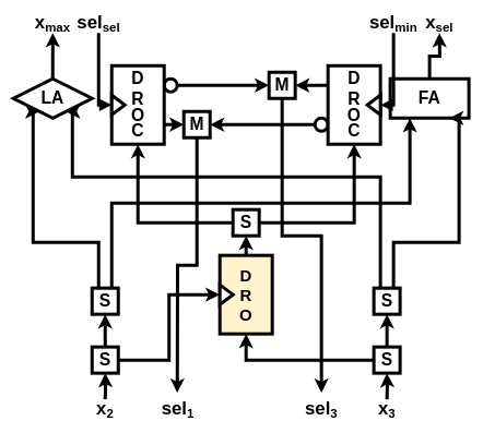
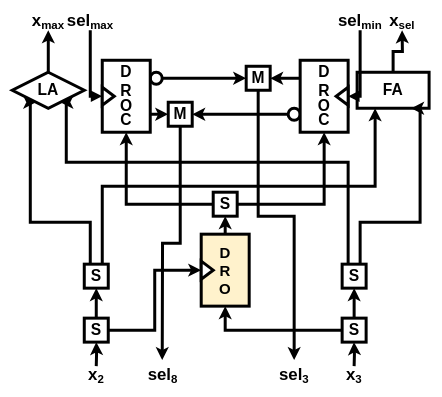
  <mxCell id="0" />
  <mxCell id="1" parent="0" />
  <mxCell id="2" style="edgeStyle=orthogonalEdgeStyle;rounded=0;orthogonalLoop=1;jettySize=auto;html=1;exitX=0.5;exitY=0;exitDx=0;exitDy=0;strokeWidth=5;fontStyle=1" parent="1" source="3" edge="1"><mxGeometry relative="1" as="geometry"><mxPoint x="80" y="50" as="targetPoint" /></mxGeometry></mxCell>
  <mxCell id="3" value="LA" style="rhombus;whiteSpace=wrap;html=1;fontSize=26;strokeWidth=5;fontStyle=1;" parent="1" vertex="1"><mxGeometry x="20" y="120" width="120" height="60" as="geometry" /></mxCell>
  <mxCell id="4" style="edgeStyle=orthogonalEdgeStyle;rounded=0;orthogonalLoop=1;jettySize=auto;html=1;exitX=0.5;exitY=0;exitDx=0;exitDy=0;strokeWidth=5;fontStyle=1" parent="1" source="5" edge="1"><mxGeometry relative="1" as="geometry"><mxPoint x="670" y="50" as="targetPoint" /></mxGeometry></mxCell>
  <mxCell id="5" value="FA" style="rounded=0;whiteSpace=wrap;html=1;fontSize=26;strokeWidth=5;fontStyle=1" parent="1" vertex="1"><mxGeometry x="595" y="120" width="120" height="60" as="geometry" /></mxCell>
  <mxCell id="6" value="" style="group;strokeWidth=5;fontSize=26;fontStyle=1" parent="1" vertex="1" connectable="0"><mxGeometry x="335" y="390" width="80" height="120" as="geometry" /></mxCell>
  <mxCell id="7" value="&lt;div style=&quot;font-size: 25px;&quot;&gt;&lt;span&gt;&lt;font style=&quot;font-size: 25px;&quot;&gt;D&lt;/font&gt;&lt;/span&gt;&lt;/div&gt;&lt;div style=&quot;font-size: 25px;&quot;&gt;&lt;span&gt;&lt;font style=&quot;font-size: 25px;&quot;&gt;R&lt;/font&gt;&lt;/span&gt;&lt;/div&gt;&lt;div style=&quot;font-size: 25px;&quot;&gt;&lt;span&gt;&lt;font style=&quot;font-size: 25px;&quot;&gt;&lt;font style=&quot;font-size: 25px;&quot;&gt;O&lt;/font&gt;&lt;font style=&quot;font-size: 25px;&quot;&gt;&lt;br&gt;&lt;/font&gt;&lt;/font&gt;&lt;/span&gt;&lt;/div&gt;" style="rounded=0;whiteSpace=wrap;html=1;strokeWidth=5;fontStyle=1;fillColor=#fff2cc;" parent="6" vertex="1"><mxGeometry width="80" height="120" as="geometry" /></mxCell>
  <mxCell id="8" value="" style="triangle;whiteSpace=wrap;html=1;strokeWidth=5;fontStyle=1" parent="6" vertex="1"><mxGeometry y="45" width="20" height="30" as="geometry" /></mxCell>
  <mxCell id="9" style="edgeStyle=orthogonalEdgeStyle;rounded=0;orthogonalLoop=1;jettySize=auto;html=1;exitX=0.5;exitY=0;exitDx=0;exitDy=0;entryX=0.5;entryY=1;entryDx=0;entryDy=0;strokeWidth=5;fontStyle=1" parent="1" source="11" target="13" edge="1"><mxGeometry relative="1" as="geometry" /></mxCell>
  <mxCell id="10" style="edgeStyle=orthogonalEdgeStyle;rounded=0;orthogonalLoop=1;jettySize=auto;html=1;exitX=1;exitY=0.5;exitDx=0;exitDy=0;entryX=0;entryY=0.5;entryDx=0;entryDy=0;strokeWidth=5;fontStyle=1" parent="1" source="11" target="8" edge="1"><mxGeometry relative="1" as="geometry" /></mxCell>
  <mxCell id="11" value="&lt;font style=&quot;font-size: 26px;&quot;&gt;S&lt;/font&gt;" style="rounded=0;whiteSpace=wrap;html=1;strokeWidth=5;fontSize=26;fontStyle=1" parent="1" vertex="1"><mxGeometry x="140" y="530" width="40" height="40" as="geometry" /></mxCell>
  <mxCell id="12" style="edgeStyle=orthogonalEdgeStyle;rounded=0;orthogonalLoop=1;jettySize=auto;html=1;exitX=0.75;exitY=0;exitDx=0;exitDy=0;entryX=0.25;entryY=1;entryDx=0;entryDy=0;strokeWidth=5;fontStyle=1" parent="1" source="13" target="5" edge="1"><mxGeometry relative="1" as="geometry" /></mxCell>
  <mxCell id="13" value="&lt;font style=&quot;font-size: 26px;&quot;&gt;S&lt;/font&gt;" style="rounded=0;whiteSpace=wrap;html=1;strokeWidth=5;fontSize=26;fontStyle=1" parent="1" vertex="1"><mxGeometry x="140" y="440" width="40" height="40" as="geometry" /></mxCell>
  <mxCell id="14" style="edgeStyle=orthogonalEdgeStyle;rounded=0;orthogonalLoop=1;jettySize=auto;html=1;exitX=0.5;exitY=0;exitDx=0;exitDy=0;entryX=0.5;entryY=1;entryDx=0;entryDy=0;strokeWidth=5;fontStyle=1" parent="1" source="15" target="18" edge="1"><mxGeometry relative="1" as="geometry" /></mxCell>
  <mxCell id="15" value="&lt;font style=&quot;font-size: 26px;&quot;&gt;S&lt;/font&gt;" style="rounded=0;whiteSpace=wrap;html=1;strokeWidth=5;fontSize=26;fontStyle=1" parent="1" vertex="1"><mxGeometry x="570" y="530" width="40" height="40" as="geometry" /></mxCell>
  <mxCell id="16" style="edgeStyle=orthogonalEdgeStyle;rounded=0;orthogonalLoop=1;jettySize=auto;html=1;exitX=0;exitY=0.5;exitDx=0;exitDy=0;entryX=0.5;entryY=1;entryDx=0;entryDy=0;strokeWidth=5;fontStyle=1" parent="1" source="15" target="7" edge="1"><mxGeometry relative="1" as="geometry"><mxPoint x="410" y="440" as="targetPoint" /></mxGeometry></mxCell>
  <mxCell id="17" style="edgeStyle=orthogonalEdgeStyle;rounded=0;orthogonalLoop=1;jettySize=auto;html=1;exitX=0.25;exitY=0;exitDx=0;exitDy=0;entryX=0.75;entryY=1;entryDx=0;entryDy=0;strokeWidth=5;fontStyle=1" parent="1" source="18" target="3" edge="1"><mxGeometry relative="1" as="geometry"><Array as="points"><mxPoint x="580" y="270" /><mxPoint x="110" y="270" /></Array></mxGeometry></mxCell>
  <mxCell id="18" value="&lt;font style=&quot;font-size: 26px;&quot;&gt;S&lt;/font&gt;" style="rounded=0;whiteSpace=wrap;html=1;strokeWidth=5;fontSize=26;fontStyle=1" parent="1" vertex="1"><mxGeometry x="570" y="440" width="40" height="40" as="geometry" /></mxCell>
  <mxCell id="19" style="edgeStyle=orthogonalEdgeStyle;rounded=0;orthogonalLoop=1;jettySize=auto;html=1;exitX=0.75;exitY=0;exitDx=0;exitDy=0;entryX=0.75;entryY=1;entryDx=0;entryDy=0;strokeWidth=5;fontStyle=1" parent="1" source="18" target="5" edge="1"><mxGeometry relative="1" as="geometry"><Array as="points"><mxPoint x="600" y="370" /><mxPoint x="700" y="370" /></Array></mxGeometry></mxCell>
  <mxCell id="20" style="edgeStyle=orthogonalEdgeStyle;rounded=0;orthogonalLoop=1;jettySize=auto;html=1;exitX=0.25;exitY=0;exitDx=0;exitDy=0;entryX=0.25;entryY=1;entryDx=0;entryDy=0;strokeWidth=5;fontStyle=1" parent="1" source="13" target="3" edge="1"><mxGeometry relative="1" as="geometry"><Array as="points"><mxPoint x="150" y="370" /><mxPoint x="50" y="370" /></Array></mxGeometry></mxCell>
  <mxCell id="21" style="edgeStyle=orthogonalEdgeStyle;rounded=0;orthogonalLoop=1;jettySize=auto;html=1;exitX=1;exitY=0.5;exitDx=0;exitDy=0;entryX=0;entryY=0.5;entryDx=0;entryDy=0;strokeWidth=5;fontStyle=1" parent="1" source="22" target="28" edge="1"><mxGeometry relative="1" as="geometry" /></mxCell>
  <mxCell id="22" value="" style="ellipse;whiteSpace=wrap;html=1;aspect=fixed;strokeWidth=5;fontStyle=1" parent="1" vertex="1"><mxGeometry x="250" y="120" width="20" height="20" as="geometry" /></mxCell>
  <mxCell id="23" style="edgeStyle=orthogonalEdgeStyle;rounded=0;orthogonalLoop=1;jettySize=auto;html=1;exitX=0;exitY=0.5;exitDx=0;exitDy=0;entryX=0.5;entryY=1;entryDx=0;entryDy=0;strokeWidth=5;fontStyle=1" parent="1" source="25" target="38" edge="1"><mxGeometry relative="1" as="geometry" /></mxCell>
  <mxCell id="24" style="edgeStyle=orthogonalEdgeStyle;rounded=0;orthogonalLoop=1;jettySize=auto;html=1;exitX=1;exitY=0.5;exitDx=0;exitDy=0;entryX=0.5;entryY=1;entryDx=0;entryDy=0;strokeWidth=5;fontStyle=1" parent="1" source="25" target="35" edge="1"><mxGeometry relative="1" as="geometry"><mxPoint x="510" y="220" as="targetPoint" /></mxGeometry></mxCell>
  <mxCell id="25" value="&lt;font style=&quot;font-size: 26px;&quot;&gt;S&lt;/font&gt;" style="rounded=0;whiteSpace=wrap;html=1;strokeWidth=5;fontSize=26;fontStyle=1" parent="1" vertex="1"><mxGeometry x="355" y="320" width="40" height="40" as="geometry" /></mxCell>
  <mxCell id="26" style="edgeStyle=orthogonalEdgeStyle;rounded=0;orthogonalLoop=1;jettySize=auto;html=1;exitX=0.5;exitY=0;exitDx=0;exitDy=0;entryX=0.5;entryY=1;entryDx=0;entryDy=0;strokeWidth=5;fontStyle=1" parent="1" source="7" target="25" edge="1"><mxGeometry relative="1" as="geometry" /></mxCell>
  <mxCell id="27" style="edgeStyle=orthogonalEdgeStyle;rounded=0;orthogonalLoop=1;jettySize=auto;html=1;exitX=0.5;exitY=1;exitDx=0;exitDy=0;strokeWidth=5;fontStyle=1" parent="1" source="28" edge="1"><mxGeometry relative="1" as="geometry"><mxPoint x="490" y="600" as="targetPoint" /><Array as="points"><mxPoint x="430" y="360" /><mxPoint x="490" y="360" /></Array></mxGeometry></mxCell>
  <mxCell id="28" value="&lt;font style=&quot;font-size: 26px;&quot;&gt;M&lt;/font&gt;" style="rounded=0;whiteSpace=wrap;html=1;strokeWidth=5;fontSize=26;fontStyle=1" parent="1" vertex="1"><mxGeometry x="410" y="110" width="40" height="40" as="geometry" /></mxCell>
  <mxCell id="29" style="edgeStyle=orthogonalEdgeStyle;rounded=0;orthogonalLoop=1;jettySize=auto;html=1;exitX=0.5;exitY=1;exitDx=0;exitDy=0;strokeWidth=5;fontStyle=1" parent="1" source="30" edge="1"><mxGeometry relative="1" as="geometry"><mxPoint x="270" y="600" as="targetPoint" /></mxGeometry></mxCell>
  <mxCell id="30" value="&lt;font style=&quot;font-size: 26px;&quot;&gt;M&lt;/font&gt;" style="rounded=0;whiteSpace=wrap;html=1;strokeWidth=5;fontSize=26;fontStyle=1" parent="1" vertex="1"><mxGeometry x="280" y="170" width="40" height="40" as="geometry" /></mxCell>
  <mxCell id="31" style="edgeStyle=orthogonalEdgeStyle;rounded=0;orthogonalLoop=1;jettySize=auto;html=1;exitX=0;exitY=0.25;exitDx=0;exitDy=0;entryX=1;entryY=0.5;entryDx=0;entryDy=0;strokeWidth=5;fontStyle=1" parent="1" source="35" target="28" edge="1"><mxGeometry relative="1" as="geometry" /></mxCell>
  <mxCell id="32" style="edgeStyle=orthogonalEdgeStyle;rounded=0;orthogonalLoop=1;jettySize=auto;html=1;exitX=0;exitY=0.5;exitDx=0;exitDy=0;entryX=1;entryY=0.5;entryDx=0;entryDy=0;strokeWidth=5;fontStyle=1" parent="1" source="34" target="30" edge="1"><mxGeometry relative="1" as="geometry" /></mxCell>
  <mxCell id="33" style="edgeStyle=orthogonalEdgeStyle;rounded=0;orthogonalLoop=1;jettySize=auto;html=1;exitX=1;exitY=0.75;exitDx=0;exitDy=0;entryX=0;entryY=0.5;entryDx=0;entryDy=0;strokeWidth=5;fontStyle=1" parent="1" source="38" target="30" edge="1"><mxGeometry relative="1" as="geometry" /></mxCell>
  <mxCell id="34" value="" style="ellipse;whiteSpace=wrap;html=1;aspect=fixed;strokeWidth=5;fontStyle=1" parent="1" vertex="1"><mxGeometry x="480" y="180" width="20" height="20" as="geometry" /></mxCell>
  <mxCell id="35" value="&lt;div style=&quot;font-size: 26px;&quot;&gt;&lt;font style=&quot;font-size: 26px;&quot;&gt;D&lt;/font&gt;&lt;/div&gt;&lt;div style=&quot;font-size: 26px;&quot;&gt;&lt;font style=&quot;font-size: 26px;&quot;&gt;R&lt;/font&gt;&lt;/div&gt;&lt;div style=&quot;font-size: 26px; line-height: 70%;&quot;&gt;&lt;font style=&quot;font-size: 26px;&quot;&gt;&lt;font style=&quot;font-size: 26px;&quot;&gt;O&lt;/font&gt;&lt;/font&gt;&lt;/div&gt;&lt;div style=&quot;font-size: 26px;&quot;&gt;&lt;font style=&quot;font-size: 26px;&quot;&gt;C&lt;br style=&quot;font-size: 26px;&quot;&gt;&lt;/font&gt;&lt;/div&gt;" style="rounded=0;whiteSpace=wrap;html=1;strokeWidth=5;fontSize=26;fontStyle=1" parent="1" vertex="1"><mxGeometry x="500" y="100" width="80" height="120" as="geometry" /></mxCell>
  <mxCell id="36" style="edgeStyle=orthogonalEdgeStyle;rounded=0;orthogonalLoop=1;jettySize=auto;html=1;exitX=1;exitY=0.5;exitDx=0;exitDy=0;startArrow=block;startFill=1;endArrow=none;endFill=0;strokeWidth=5;fontStyle=1" parent="1" source="37" edge="1"><mxGeometry relative="1" as="geometry"><mxPoint x="600" y="50" as="targetPoint" /><Array as="points"><mxPoint x="600" y="160" /></Array></mxGeometry></mxCell>
  <mxCell id="37" value="" style="triangle;whiteSpace=wrap;html=1;flipH=1;strokeWidth=5;fontStyle=1" parent="1" vertex="1"><mxGeometry x="560" y="145" width="20" height="30" as="geometry" /></mxCell>
  <mxCell id="38" value="&lt;div style=&quot;font-size: 26px;&quot;&gt;&lt;font style=&quot;font-size: 26px;&quot;&gt;D&lt;/font&gt;&lt;/div&gt;&lt;div style=&quot;font-size: 26px;&quot;&gt;&lt;font style=&quot;font-size: 26px;&quot;&gt;R&lt;/font&gt;&lt;/div&gt;&lt;div style=&quot;font-size: 26px; line-height: 70%;&quot;&gt;&lt;font style=&quot;font-size: 26px;&quot;&gt;&lt;font style=&quot;font-size: 26px;&quot;&gt;O&lt;/font&gt;&lt;/font&gt;&lt;/div&gt;&lt;div style=&quot;font-size: 26px;&quot;&gt;&lt;font style=&quot;font-size: 26px;&quot;&gt;C&lt;br style=&quot;font-size: 26px;&quot;&gt;&lt;/font&gt;&lt;/div&gt;" style="rounded=0;whiteSpace=wrap;html=1;strokeWidth=5;fontSize=26;fontStyle=1" parent="1" vertex="1"><mxGeometry x="170" y="100" width="80" height="120" as="geometry" /></mxCell>
  <mxCell id="39" style="edgeStyle=orthogonalEdgeStyle;rounded=0;orthogonalLoop=1;jettySize=auto;html=1;exitX=0;exitY=0.5;exitDx=0;exitDy=0;startArrow=block;startFill=1;endArrow=none;endFill=0;strokeWidth=5;fontStyle=1" parent="1" source="40" edge="1"><mxGeometry relative="1" as="geometry"><mxPoint x="150" y="50" as="targetPoint" /></mxGeometry></mxCell>
  <mxCell id="40" value="" style="triangle;whiteSpace=wrap;html=1;strokeWidth=5;fontStyle=1" parent="1" vertex="1"><mxGeometry x="170" y="145" width="20" height="30" as="geometry" /></mxCell>
  <mxCell id="41" style="edgeStyle=orthogonalEdgeStyle;rounded=0;orthogonalLoop=1;jettySize=auto;html=1;entryX=0.5;entryY=1;entryDx=0;entryDy=0;strokeWidth=5;fontStyle=1" parent="1" target="11" edge="1"><mxGeometry relative="1" as="geometry"><mxPoint x="160" y="610" as="sourcePoint" /><mxPoint x="159.71" y="580" as="targetPoint" /></mxGeometry></mxCell>
  <mxCell id="42" style="edgeStyle=orthogonalEdgeStyle;rounded=0;orthogonalLoop=1;jettySize=auto;html=1;entryX=0.5;entryY=1;entryDx=0;entryDy=0;strokeWidth=5;fontStyle=1" parent="1" edge="1"><mxGeometry relative="1" as="geometry"><mxPoint x="590" y="610" as="sourcePoint" /><mxPoint x="589.71" y="570" as="targetPoint" /></mxGeometry></mxCell>
  <mxCell id="43" value="&lt;font style=&quot;font-size: 28px;&quot;&gt;x&lt;/font&gt;&lt;sub&gt;max&lt;/sub&gt;" style="text;html=1;align=center;verticalAlign=middle;whiteSpace=wrap;rounded=0;fontSize=23;strokeWidth=5;fontStyle=1" parent="1" vertex="1"><mxGeometry x="50" y="20" width="60" height="30" as="geometry" /></mxCell>
- <mxCell id="44" value="&lt;font style=&quot;font-size: 28px;&quot;&gt;sel&lt;/font&gt;&lt;sub&gt;sel&lt;/sub&gt;" style="text;html=1;align=center;verticalAlign=middle;whiteSpace=wrap;rounded=0;fontSize=23;strokeWidth=5;fontStyle=1" parent="1" vertex="1"><mxGeometry x="120" y="20" width="60" height="30" as="geometry" /></mxCell>
+ <mxCell id="44" value="&lt;font style=&quot;font-size: 28px;&quot;&gt;sel&lt;/font&gt;&lt;sub&gt;max&lt;/sub&gt;" style="text;html=1;align=center;verticalAlign=middle;whiteSpace=wrap;rounded=0;fontSize=23;strokeWidth=5;fontStyle=1" parent="1" vertex="1"><mxGeometry x="120" y="20" width="60" height="30" as="geometry" /></mxCell>
  <mxCell id="45" value="&lt;font style=&quot;font-size: 28px;&quot;&gt;x&lt;/font&gt;&lt;sub&gt;sel&lt;/sub&gt;" style="text;html=1;align=center;verticalAlign=middle;whiteSpace=wrap;rounded=0;fontSize=23;strokeWidth=5;fontStyle=1" parent="1" vertex="1"><mxGeometry x="640" y="20" width="60" height="30" as="geometry" /></mxCell>
  <mxCell id="46" value="&lt;font style=&quot;font-size: 28px;&quot;&gt;sel&lt;/font&gt;&lt;sub&gt;min&lt;/sub&gt;" style="text;html=1;align=center;verticalAlign=middle;whiteSpace=wrap;rounded=0;fontSize=23;strokeWidth=5;fontStyle=1" parent="1" vertex="1"><mxGeometry x="570" y="20" width="60" height="30" as="geometry" /></mxCell>
  <mxCell id="47" value="&lt;div&gt;&lt;font style=&quot;font-size: 28px;&quot;&gt;x&lt;/font&gt;&lt;sub&gt;2&lt;/sub&gt;&lt;/div&gt;" style="text;html=1;align=center;verticalAlign=middle;whiteSpace=wrap;rounded=0;fontSize=23;strokeWidth=5;fontStyle=1" parent="1" vertex="1"><mxGeometry x="130" y="610" width="60" height="30" as="geometry" /></mxCell>
- <mxCell id="48" value="&lt;font style=&quot;font-size: 28px;&quot;&gt;sel&lt;/font&gt;&lt;sub&gt;1&lt;/sub&gt;" style="text;html=1;align=center;verticalAlign=middle;whiteSpace=wrap;rounded=0;fontSize=23;strokeWidth=5;fontStyle=1" parent="1" vertex="1"><mxGeometry x="241" y="610" width="60" height="30" as="geometry" /></mxCell>
+ <mxCell id="48" value="&lt;font style=&quot;font-size: 28px;&quot;&gt;sel&lt;/font&gt;&lt;sub&gt;8&lt;/sub&gt;" style="text;html=1;align=center;verticalAlign=middle;whiteSpace=wrap;rounded=0;fontSize=23;strokeWidth=5;fontStyle=1" parent="1" vertex="1"><mxGeometry x="241" y="610" width="60" height="30" as="geometry" /></mxCell>
  <mxCell id="49" value="&lt;font style=&quot;font-size: 28px;&quot;&gt;x&lt;/font&gt;&lt;sub&gt;3&lt;/sub&gt;" style="text;html=1;align=center;verticalAlign=middle;whiteSpace=wrap;rounded=0;fontSize=23;strokeWidth=5;fontStyle=1" parent="1" vertex="1"><mxGeometry x="560" y="610" width="60" height="30" as="geometry" /></mxCell>
  <mxCell id="50" value="&lt;div&gt;&lt;font style=&quot;font-size: 28px;&quot;&gt;sel&lt;/font&gt;&lt;sub&gt;3&lt;/sub&gt;&lt;/div&gt;" style="text;html=1;align=center;verticalAlign=middle;whiteSpace=wrap;rounded=0;fontSize=23;strokeWidth=5;fontStyle=1" parent="1" vertex="1"><mxGeometry x="460" y="610" width="60" height="30" as="geometry" /></mxCell>
